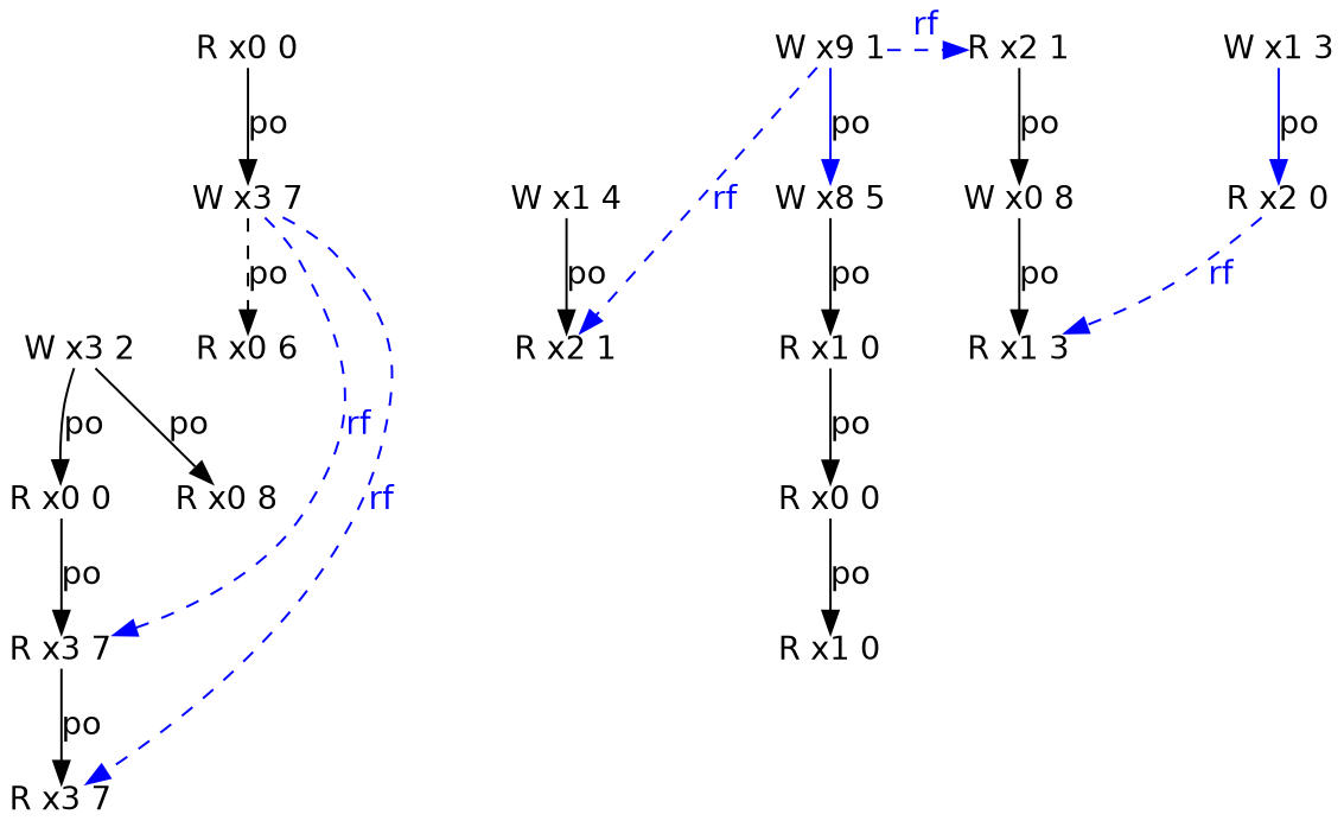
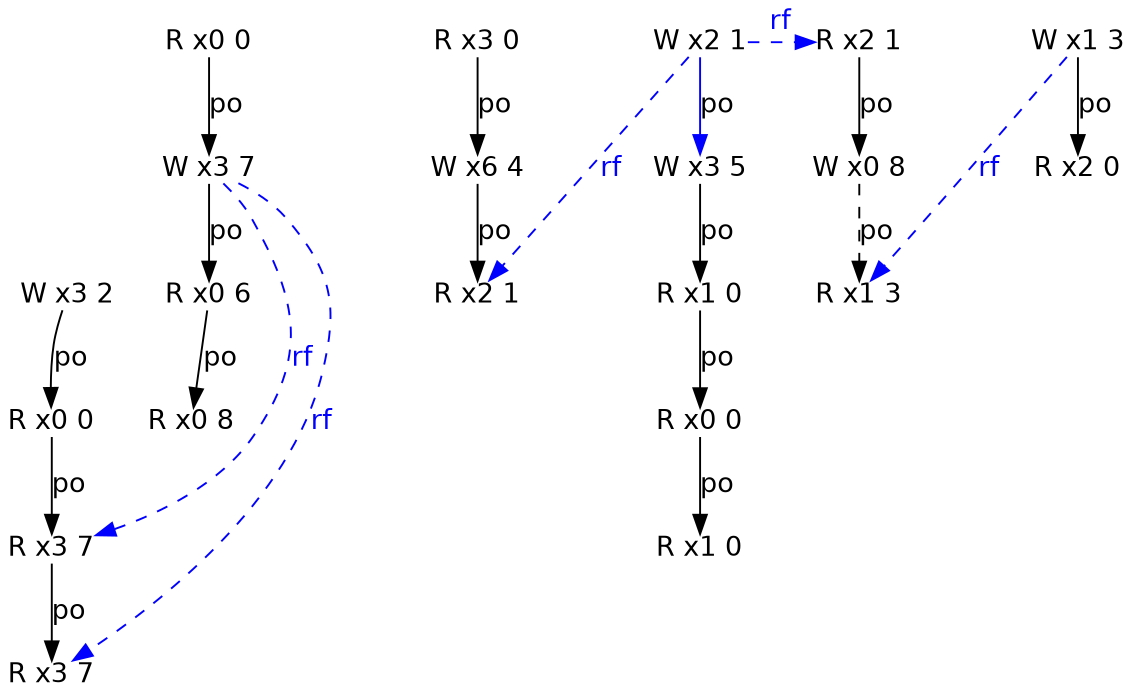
  digraph {
    fontname="DejaVu Sans"
    node [fontname="DejaVu Sans" idx=1 loc=3 shape=plain th=3 type=R]
    edge [fontname="DejaVu Sans"]
    n1 [idx=5 label="W x3 7" type=W]
    n2 [idx=6 label="R x0 6" loc=0]
    n3 [idx=2 label="R x3 7" th=1]
    n4 [idx=3 label="R x3 7" th=1]
    n5 [idx=7 label="R x0 8" loc=0]
    n6 [idx=4 label="R x0 0" loc=0]
    n7 [idx=2 label="R x2 1" loc=2]
    n8 [idx=4 label="W x0 8" loc=0 th=2 type=W]
    n9 [idx=5 label="R x1 3" loc=1 th=2]
    n10 [label="R x0 0" loc=0 th=1]
    n11 [label="R x2 0" loc=2 th=2]
-   n13 [label="W x1 4" loc=1 type=W]
+   n12 [idx=0 label="R x3 0"]
+   n13 [label="W x6 4" loc=1 type=W]
    n14 [idx=3 label="R x2 1" loc=2 th=2]
-   n15 [idx=0 label="W x9 1" loc=2 th=0 type=W]
-   n16 [label="W x8 5" th=0 type=W]
+   n15 [idx=0 label="W x2 1" loc=2 th=0 type=W]
+   n16 [label="W x3 5" th=0 type=W]
    n17 [idx=2 label="R x1 0" loc=1 th=0]
    n18 [idx=3 label="R x0 0" loc=0 th=0]
    n19 [idx=4 label="R x1 0" loc=1 th=0]
    n20 [idx=0 label="W x1 3" loc=1 th=2 type=W]
    n21 [idx=0 label="W x3 2" th=1 type=W]
-   n1 -> n2 [label=po style=dashed]
+   n1 -> n2 [label=po]
    n1 -> n3 [color=blue constraint=false fontcolor=blue from_idx=5 from_th=3 label=rf style=dashed to_idx=2 to_th=1]
    n1 -> n4 [color=blue constraint=false fontcolor=blue from_idx=5 from_th=3 label=rf style=dashed to_idx=3 to_th=1]
-   n21 -> n5 [label=po]
+   n2 -> n5 [label=po]
    n3 -> n4 [label=po]
    n6 -> n1 [label=po]
-   n8 -> n9 [label=po]
+   n8 -> n9 [label=po style=dashed]
    n10 -> n3 [label=po]
+   n12 -> n13 [label=po]
    n13 -> n7 [label=po]
    n14 -> n8 [label=po]
    n15 -> n7 [color=blue constraint=false fontcolor=blue from_idx=0 from_th=0 label=rf style=dashed to_idx=2 to_th=3]
    n15 -> n14 [color=blue constraint=false fontcolor=blue from_idx=0 from_th=0 label=rf style=dashed to_idx=3 to_th=2]
    n15 -> n16 [color=blue label=po]
    n16 -> n17 [label=po]
    n17 -> n18 [label=po]
    n18 -> n19 [label=po]
-   n11 -> n9 [color=blue constraint=false fontcolor=blue from_idx=0 from_th=2 label=rf style=dashed to_idx=5 to_th=2]
-   n20 -> n11 [label=po color=blue]
+   n20 -> n9 [color=blue constraint=false fontcolor=blue from_idx=0 from_th=2 label=rf style=dashed to_idx=5 to_th=2]
+   n20 -> n11 [label=po]
    n21 -> n10 [label=po]
  }
